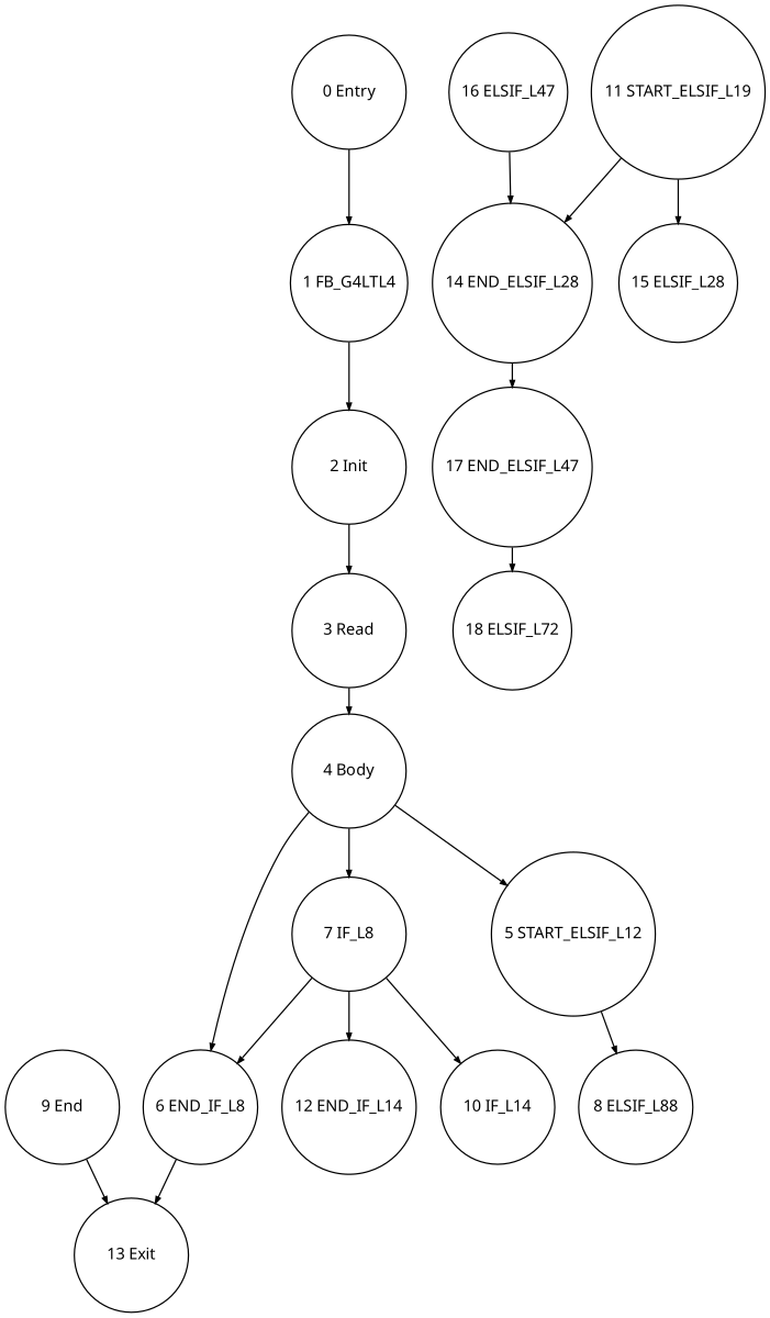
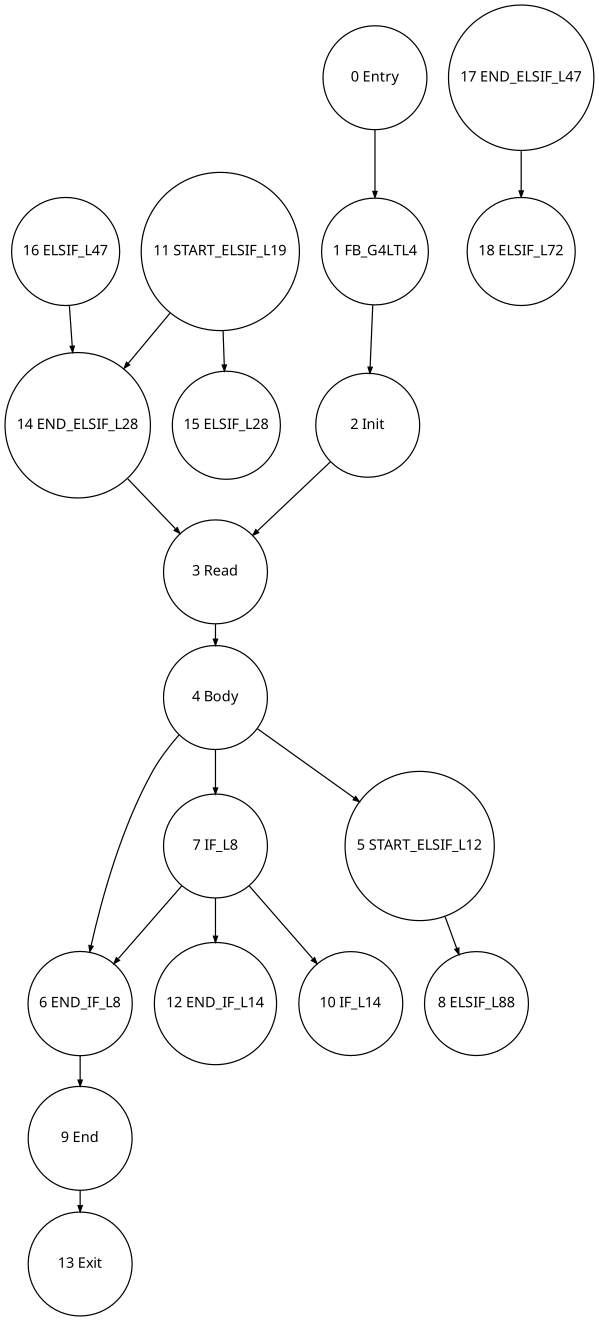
  digraph {
    fontname="Noto Sans"
    ranksep=.25
    node [fontname="Noto Sans" fontsize=12 shape=circle]
    edge [arrowsize=.5 fontname="Noto Sans"]
    "1 FB_G4LTL4" [height=1.2]
    "2 Init" [height=1.2]
    "3 Read" [height=1.2]
    "6 END_IF_L8" [height=1.2]
    "9 End" [height=1.2]
    "13 Exit" [height=1.2]
    "0 Entry" [height=1.2]
    "4 Body" [height=1.2]
    "14 END_ELSIF_L28" [height=1.2]
    "17 END_ELSIF_L47" [height=1.2]
    "16 ELSIF_L47" [height=1.2]
    "18 ELSIF_L72" [height=1.2]
    "7 IF_L8" [height=1.2]
    "5 START_ELSIF_L12" [height=1.2]
    "12 END_IF_L14" [height=1.2]
    "10 IF_L14" [height=1.2]
    "8 ELSIF_L88" [height=1.2]
    "11 START_ELSIF_L19" [height=1.2]
    "15 ELSIF_L28" [height=1.2]
    "1 FB_G4LTL4" -> "2 Init"
    "2 Init" -> "3 Read"
    "3 Read" -> "4 Body"
-   "6 END_IF_L8" -> "13 Exit"
+   "6 END_IF_L8" -> "9 End"
    "9 End" -> "13 Exit"
    "0 Entry" -> "1 FB_G4LTL4"
    "4 Body" -> "6 END_IF_L8"
    "4 Body" -> "7 IF_L8"
    "4 Body" -> "5 START_ELSIF_L12"
-   "14 END_ELSIF_L28" -> "17 END_ELSIF_L47"
+   "14 END_ELSIF_L28" -> "3 Read"
    "17 END_ELSIF_L47" -> "18 ELSIF_L72"
    "16 ELSIF_L47" -> "14 END_ELSIF_L28"
    "7 IF_L8" -> "6 END_IF_L8"
    "7 IF_L8" -> "12 END_IF_L14"
    "7 IF_L8" -> "10 IF_L14"
    "5 START_ELSIF_L12" -> "8 ELSIF_L88"
    "11 START_ELSIF_L19" -> "14 END_ELSIF_L28"
    "11 START_ELSIF_L19" -> "15 ELSIF_L28"
  }
